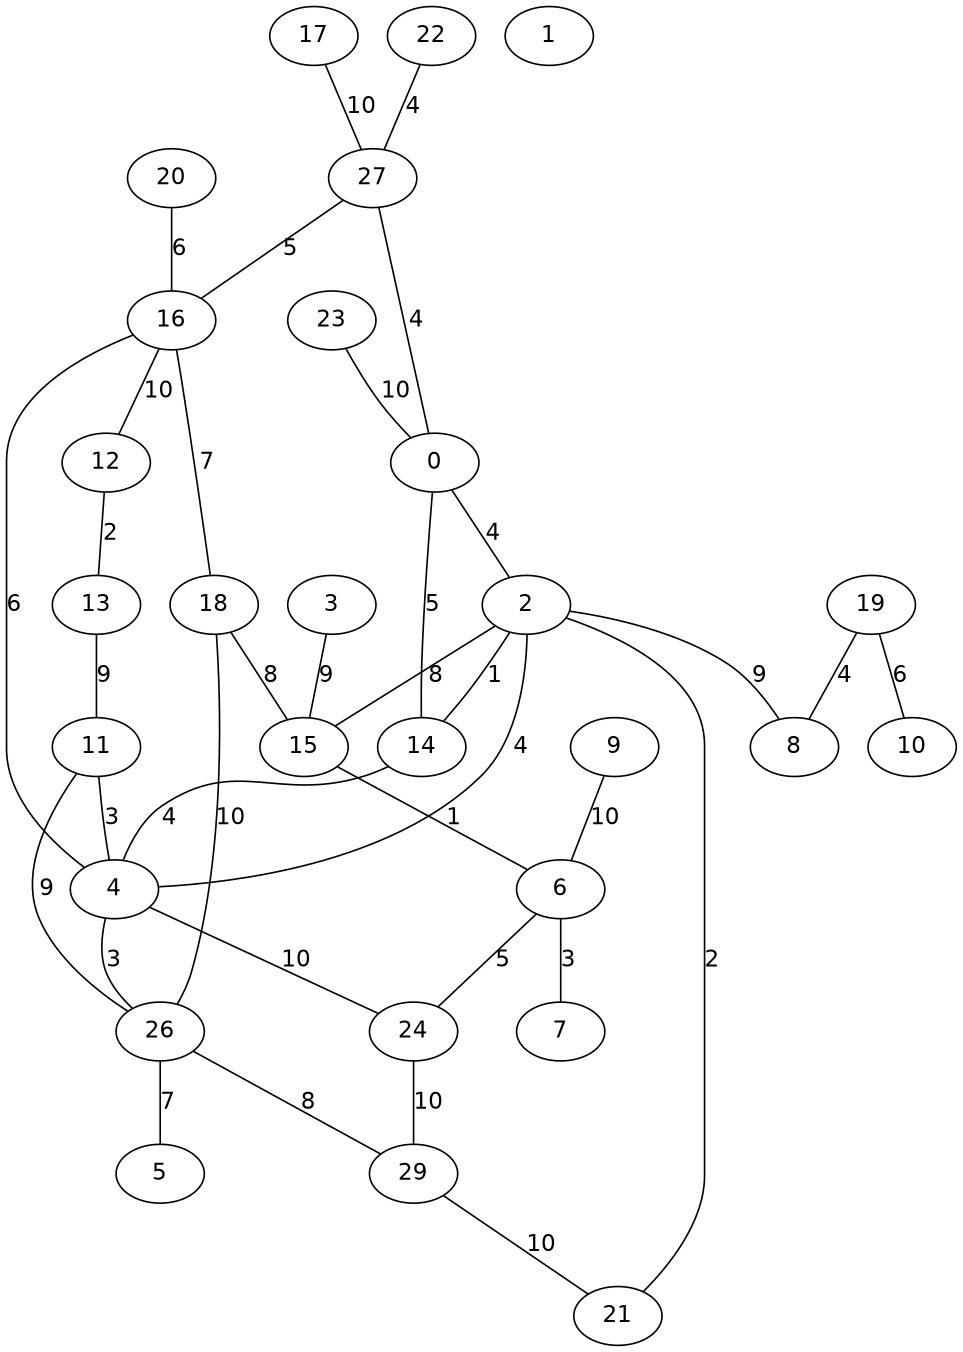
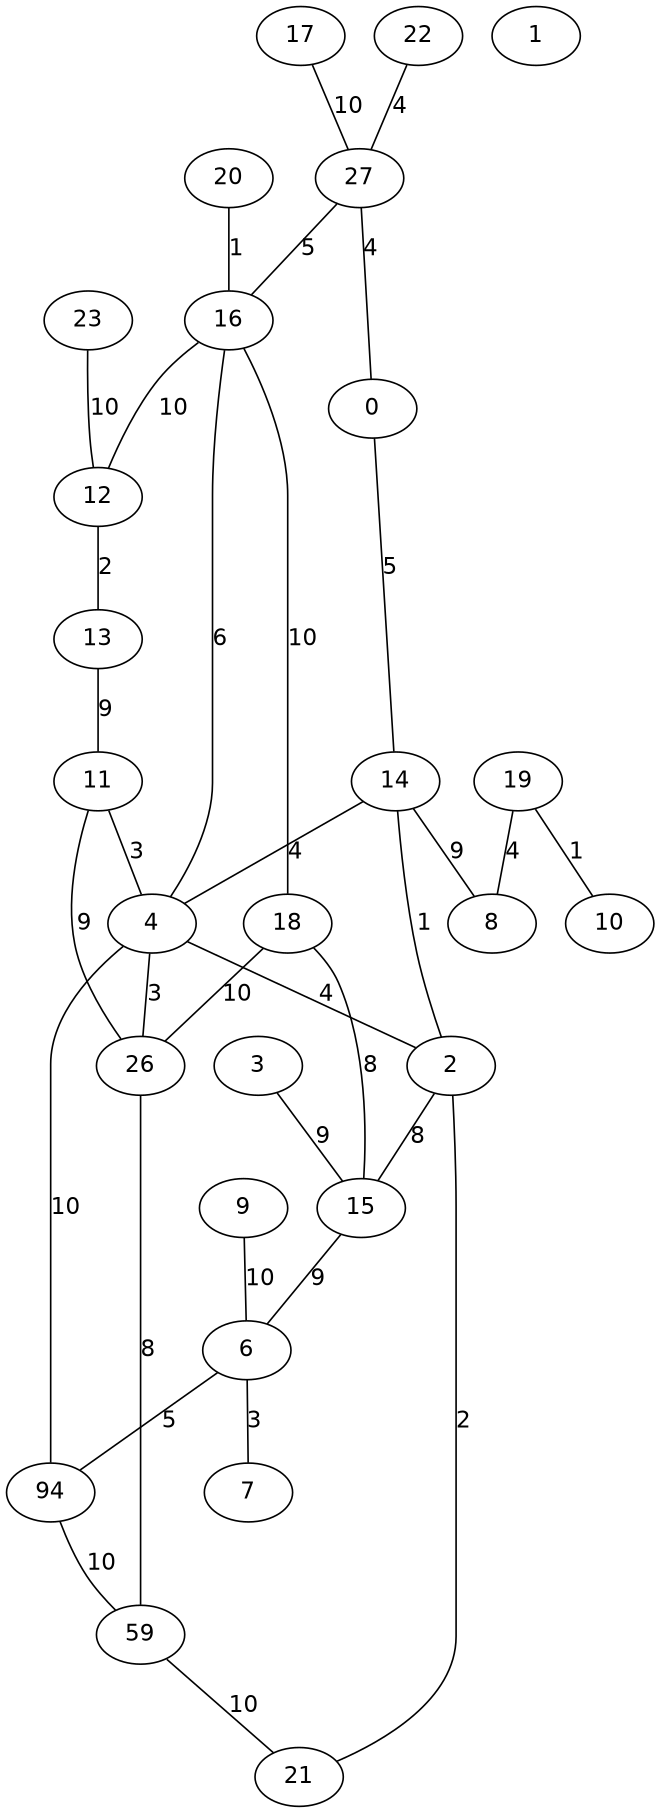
  graph {
    fontname="DejaVu Sans"
    node [fontname="DejaVu Sans"]
    edge [fontname="DejaVu Sans"]
    n1 [label=0]
    n2 [label=2]
    n3 [label=14]
    n4 [label=15]
    n5 [label=21]
    n6 [label=4]
    n7 [label=8]
    n8 [label=1]
    n9 [label=6]
    n10 [label=3]
-   n11 [label=24]
+   n11 [label=94]
    n12 [label=26]
-   n13 [label=29]
-   n14 [label=5]
+   n13 [label=59]
    n15 [label=7]
    n16 [label=9]
    n17 [label=10]
    n18 [label=11]
    n19 [label=12]
    n20 [label=13]
    n21 [label=16]
    n22 [label=18]
    n23 [label=17]
    n24 [label=27]
    n25 [label=19]
    n26 [label=20]
    n27 [label=22]
    n28 [label=23]
-   n1 -- n2 [label=4]
    n1 -- n3 [label=5]
    n2 -- n3 [label=1]
    n2 -- n4 [label=8]
    n2 -- n5 [label=2]
    n3 -- n6 [label=4]
-   n2 -- n7 [label=9]
-   n4 -- n9 [label=1]
+   n3 -- n7 [label=9]
+   n4 -- n9 [label=9]
    n6 -- n2 [label=4]
    n6 -- n11 [label=10]
    n6 -- n12 [label=3]
    n9 -- n11 [label=5]
    n9 -- n15 [label=3]
    n10 -- n4 [label=9]
    n11 -- n13 [label=10]
    n12 -- n13 [label=8]
-   n12 -- n14 [label=7]
    n13 -- n5 [label=10]
    n16 -- n9 [label=10]
    n18 -- n6 [label=3]
    n18 -- n12 [label=9]
    n19 -- n20 [label=2]
    n20 -- n18 [label=9]
    n21 -- n6 [label=6]
    n21 -- n19 [label=10]
-   n21 -- n22 [label=7]
+   n21 -- n22 [label=10]
    n22 -- n4 [label=8]
    n22 -- n12 [label=10]
    n23 -- n24 [label=10]
    n24 -- n1 [label=4]
    n24 -- n21 [label=5]
    n25 -- n7 [label=4]
-   n25 -- n17 [label=6]
-   n26 -- n21 [label=6]
+   n25 -- n17 [label=1]
+   n26 -- n21 [label=1]
    n27 -- n24 [label=4]
-   n28 -- n1 [label=10]
+   n28 -- n19 [label=10]
  }
